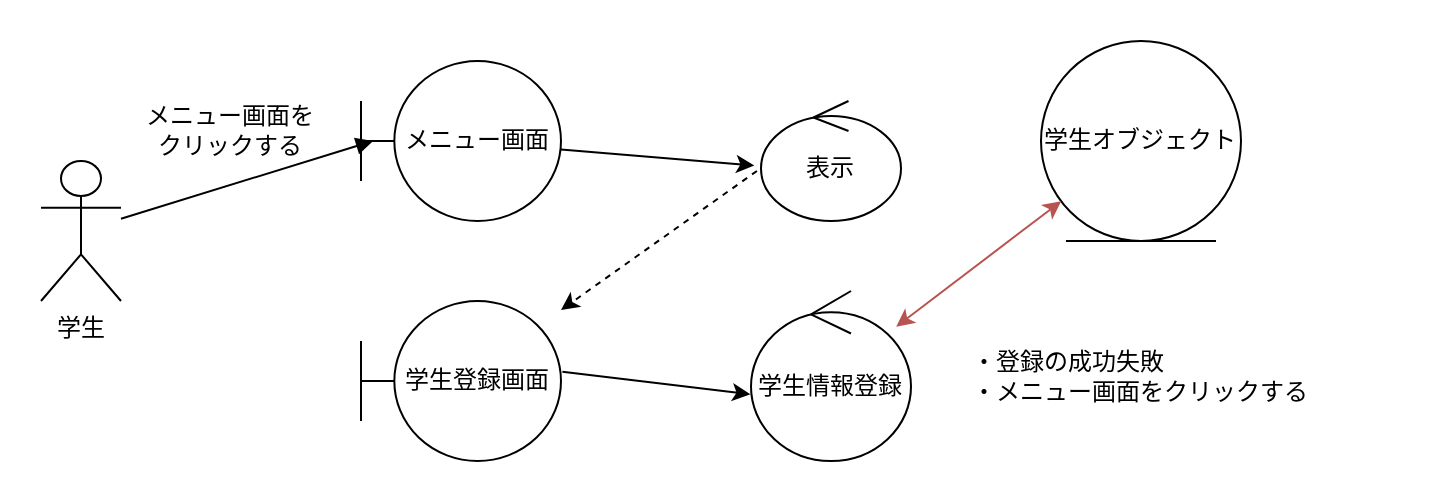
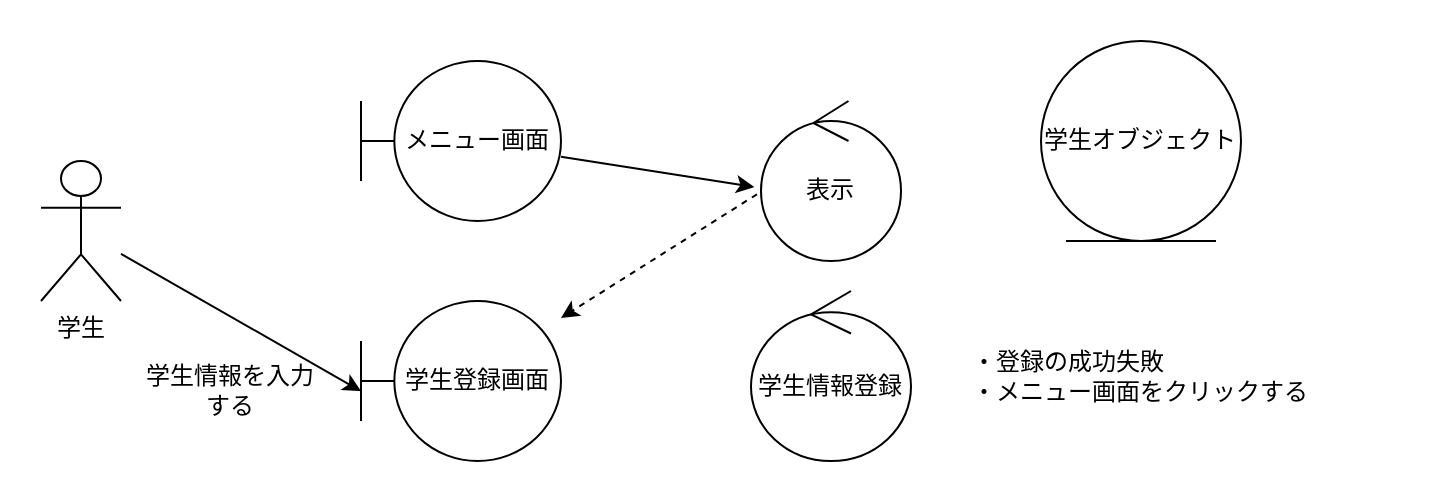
  <mxCell id="0" />
  <mxCell id="1" parent="0" />
  <mxCell id="2" value="学生" style="shape=umlActor;verticalLabelPosition=bottom;verticalAlign=top;html=1;outlineConnect=0;" vertex="1" parent="1"><mxGeometry x="20" y="80" width="40" height="70" as="geometry" /></mxCell>
  <mxCell id="3" value="メニュー画面" style="shape=umlBoundary;whiteSpace=wrap;html=1;" vertex="1" parent="1"><mxGeometry x="180" y="30" width="100" height="80" as="geometry" /></mxCell>
- <mxCell id="4" value="" style="html=1;verticalAlign=bottom;endArrow=block;curved=0;rounded=0;entryX=0.06;entryY=0.5;entryDx=0;entryDy=0;entryPerimeter=0;" edge="1" parent="1" source="2" target="3"><mxGeometry width="80" relative="1" as="geometry"><mxPoint x="60" y="100" as="sourcePoint" /><mxPoint x="270" y="140" as="targetPoint" /></mxGeometry></mxCell>
- <mxCell id="5" value="メニュー画面をクリックする" style="text;html=1;align=center;verticalAlign=middle;whiteSpace=wrap;rounded=0;" vertex="1" parent="1"><mxGeometry x="70" y="50" width="90" height="30" as="geometry" /></mxCell>
- <mxCell id="6" value="表示" style="ellipse;shape=umlControl;whiteSpace=wrap;html=1;" vertex="1" parent="1"><mxGeometry x="380" y="50" width="70" height="60" as="geometry" /></mxCell>
+ <mxCell id="6" value="表示" style="ellipse;shape=umlControl;whiteSpace=wrap;html=1;" vertex="1" parent="1"><mxGeometry x="380" y="50" width="70" height="80" as="geometry" /></mxCell>
  <mxCell id="7" value="" style="endArrow=classic;html=1;rounded=0;entryX=-0.048;entryY=0.538;entryDx=0;entryDy=0;entryPerimeter=0;" edge="1" parent="1" source="3" target="6"><mxGeometry width="50" height="50" relative="1" as="geometry"><mxPoint x="200" y="160" as="sourcePoint" /><mxPoint x="250" y="110" as="targetPoint" /></mxGeometry></mxCell>
  <mxCell id="8" value="学生登録画面" style="shape=umlBoundary;whiteSpace=wrap;html=1;" vertex="1" parent="1"><mxGeometry x="180" y="150" width="100" height="80" as="geometry" /></mxCell>
  <mxCell id="9" value="" style="endArrow=classic;html=1;rounded=0;exitX=-0.029;exitY=0.583;exitDx=0;exitDy=0;exitPerimeter=0;dashed=1;" edge="1" parent="1" source="6" target="8"><mxGeometry width="50" height="50" relative="1" as="geometry"><mxPoint x="330" y="80" as="sourcePoint" /><mxPoint x="427" y="95" as="targetPoint" /></mxGeometry></mxCell>
+ <mxCell id="10" value="" style="endArrow=classic;html=1;rounded=0;entryX=0;entryY=0.563;entryDx=0;entryDy=0;entryPerimeter=0;" edge="1" parent="1" source="2" target="8"><mxGeometry width="50" height="50" relative="1" as="geometry"><mxPoint x="60" y="180" as="sourcePoint" /><mxPoint x="157" y="195" as="targetPoint" /></mxGeometry></mxCell>
+ <mxCell id="11" value="学生情報を入力する" style="text;html=1;align=center;verticalAlign=middle;whiteSpace=wrap;rounded=0;" vertex="1" parent="1"><mxGeometry x="70" y="180" width="90" height="30" as="geometry" /></mxCell>
  <mxCell id="12" value="学生情報登録" style="ellipse;shape=umlControl;whiteSpace=wrap;html=1;" vertex="1" parent="1"><mxGeometry x="375" y="145" width="80" height="85" as="geometry" /></mxCell>
- <mxCell id="13" value="" style="endArrow=classic;html=1;rounded=0;exitX=1.007;exitY=0.442;exitDx=0;exitDy=0;exitPerimeter=0;entryX=-0.004;entryY=0.608;entryDx=0;entryDy=0;entryPerimeter=0;" edge="1" parent="1" source="8" target="12"><mxGeometry width="50" height="50" relative="1" as="geometry"><mxPoint x="90" y="140" as="sourcePoint" /><mxPoint x="380" y="270" as="targetPoint" /></mxGeometry></mxCell>
  <mxCell id="14" value="学生オブジェクト" style="ellipse;shape=umlEntity;whiteSpace=wrap;html=1;" vertex="1" parent="1"><mxGeometry x="520" y="20" width="100" height="100" as="geometry" /></mxCell>
- <mxCell id="15" value="" style="endArrow=classic;startArrow=classic;html=1;rounded=0;fillColor=#f8cecc;strokeColor=#b85450;" edge="1" parent="1" source="12" target="14"><mxGeometry width="50" height="50" relative="1" as="geometry"><mxPoint x="200" y="160" as="sourcePoint" /><mxPoint x="250" y="110" as="targetPoint" /></mxGeometry></mxCell>
  <mxCell id="16" value="&lt;div style=&quot;text-align: left;&quot;&gt;&lt;span style=&quot;background-color: transparent; color: light-dark(rgb(0, 0, 0), rgb(255, 255, 255));&quot;&gt;・登録の成功失敗&lt;/span&gt;&lt;/div&gt;&lt;div&gt;・メニュー画面をクリックする&lt;/div&gt;" style="text;html=1;align=center;verticalAlign=middle;whiteSpace=wrap;rounded=0;" vertex="1" parent="1"><mxGeometry x="440" y="172.5" width="260" height="30" as="geometry" /></mxCell>
